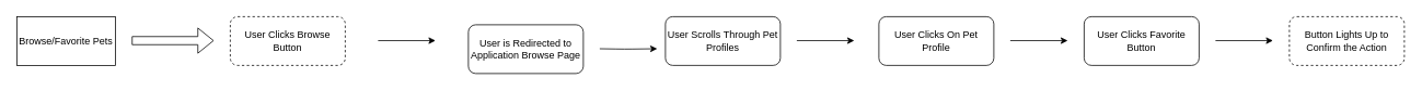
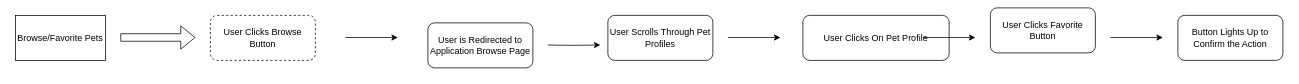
  <mxCell id="0" />
  <mxCell id="1" parent="0" />
  <mxCell id="2" value="Browse/Favorite Pets" style="rounded=0;whiteSpace=wrap;html=1;" vertex="1" parent="1"><mxGeometry x="20" y="20" width="120" height="60" as="geometry" /></mxCell>
  <mxCell id="3" value="" style="shape=flexArrow;endArrow=classic;html=1;" edge="1" parent="1"><mxGeometry width="50" height="50" relative="1" as="geometry"><mxPoint x="160" y="49.5" as="sourcePoint" /><mxPoint x="260" y="49.5" as="targetPoint" /></mxGeometry></mxCell>
  <mxCell id="4" value="User Clicks Browse Button" style="rounded=1;whiteSpace=wrap;html=1;dashed=1;" vertex="1" parent="1"><mxGeometry x="280" y="20" width="140" height="60" as="geometry" /></mxCell>
  <mxCell id="5" value="" style="endArrow=classic;html=1;" edge="1" parent="1"><mxGeometry width="50" height="50" relative="1" as="geometry"><mxPoint x="460" y="49.5" as="sourcePoint" /><mxPoint x="530" y="49.5" as="targetPoint" /></mxGeometry></mxCell>
  <mxCell id="6" value="User is Redirected to Application Browse Page" style="rounded=1;whiteSpace=wrap;html=1;" vertex="1" parent="1"><mxGeometry x="570" y="30" width="140" height="60" as="geometry" /></mxCell>
  <mxCell id="7" value="User Scrolls Through Pet Profiles" style="rounded=1;whiteSpace=wrap;html=1;" vertex="1" parent="1"><mxGeometry x="810" y="20" width="140" height="60" as="geometry" /></mxCell>
  <mxCell id="8" value="" style="endArrow=classic;html=1;" edge="1" parent="1"><mxGeometry width="50" height="50" relative="1" as="geometry"><mxPoint x="970" y="49.5" as="sourcePoint" /><mxPoint x="1040" y="49.5" as="targetPoint" /></mxGeometry></mxCell>
- <mxCell id="9" value="User Clicks On Pet Profile" style="rounded=1;whiteSpace=wrap;html=1;" vertex="1" parent="1"><mxGeometry x="1070" y="20" width="140" height="60" as="geometry" /></mxCell>
+ <mxCell id="9" value="User Clicks On Pet Profile" style="rounded=1;whiteSpace=wrap;html=1;" vertex="1" parent="1"><mxGeometry x="1070" y="20" width="195" height="60" as="geometry" /></mxCell>
  <mxCell id="10" value="" style="endArrow=classic;html=1;" edge="1" parent="1"><mxGeometry width="50" height="50" relative="1" as="geometry"><mxPoint x="1230" y="49.5" as="sourcePoint" /><mxPoint x="1300" y="49.5" as="targetPoint" /></mxGeometry></mxCell>
  <mxCell id="11" value="" style="endArrow=classic;html=1;" edge="1" parent="1"><mxGeometry width="50" height="50" relative="1" as="geometry"><mxPoint x="1480" y="49.5" as="sourcePoint" /><mxPoint x="1550" y="49.5" as="targetPoint" /></mxGeometry></mxCell>
- <mxCell id="12" value="User Clicks Favorite Button" style="rounded=1;whiteSpace=wrap;html=1;" vertex="1" parent="1"><mxGeometry x="1320" y="20" width="140" height="60" as="geometry" /></mxCell>
- <mxCell id="13" value="Button Lights Up to Confirm the Action" style="rounded=1;whiteSpace=wrap;html=1;dashed=1;" vertex="1" parent="1"><mxGeometry x="1570" y="20" width="140" height="60" as="geometry" /></mxCell>
+ <mxCell id="12" value="User Clicks Favorite Button" style="rounded=1;whiteSpace=wrap;html=1;" vertex="1" parent="1"><mxGeometry x="1320" y="10" width="140" height="60" as="geometry" /></mxCell>
+ <mxCell id="13" value="Button Lights Up to Confirm the Action" style="rounded=1;whiteSpace=wrap;html=1;" vertex="1" parent="1"><mxGeometry x="1570" y="20" width="140" height="60" as="geometry" /></mxCell>
  <mxCell id="14" value="" style="endArrow=classic;html=1;" edge="1" parent="1"><mxGeometry width="50" height="50" relative="1" as="geometry"><mxPoint x="730" y="59.5" as="sourcePoint" /><mxPoint x="800" y="59.5" as="targetPoint" /><Array as="points"><mxPoint x="760" y="60" /></Array></mxGeometry></mxCell>
